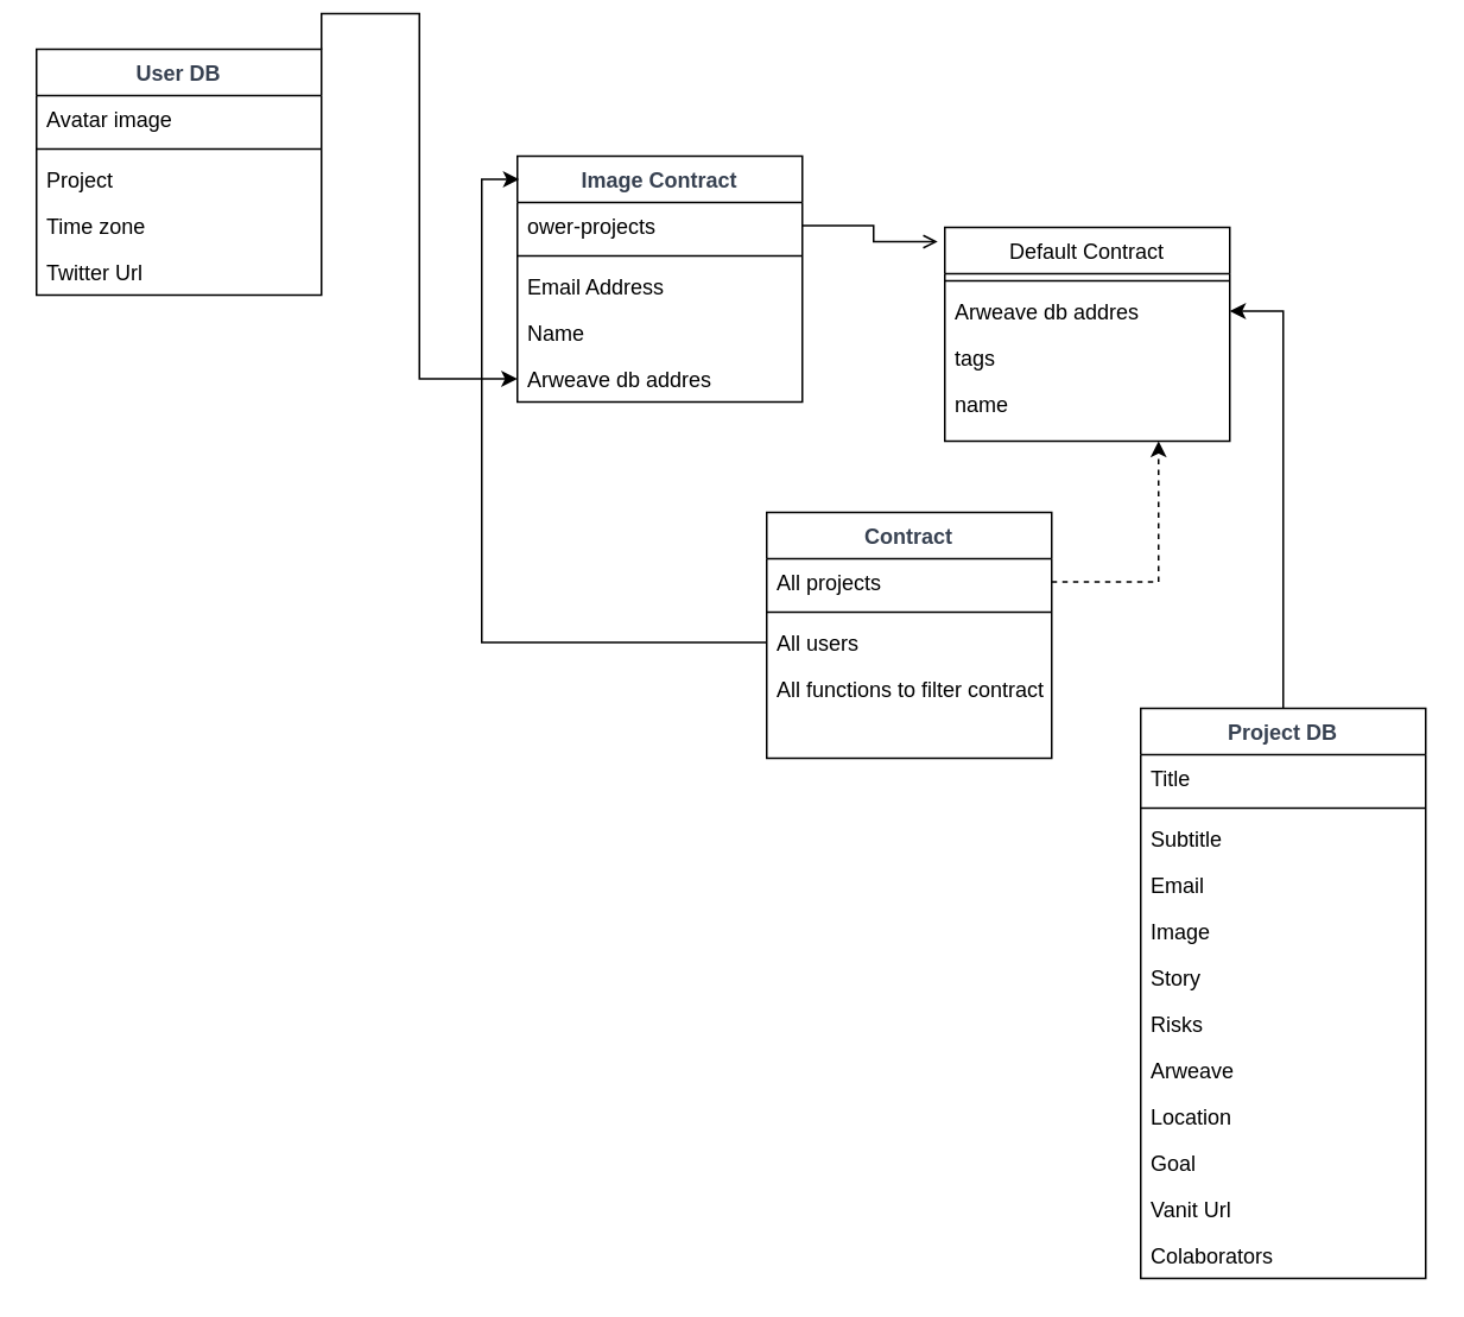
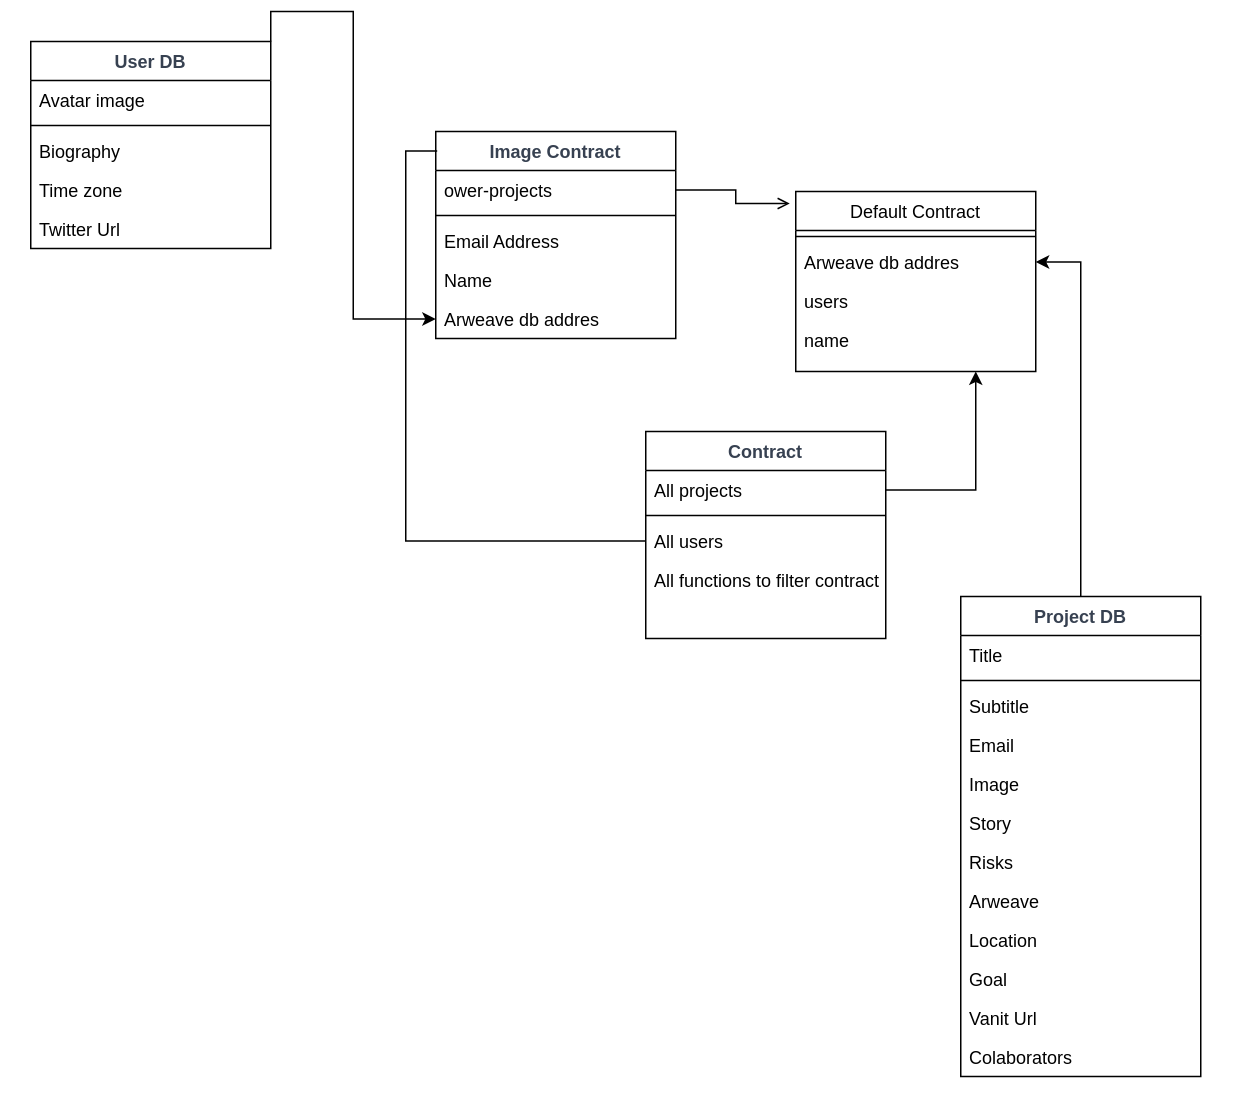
  <mxCell id="0" />
  <mxCell id="1" parent="0" />
  <mxCell id="2" value="Image Contract" style="swimlane;fontStyle=1;align=center;verticalAlign=top;childLayout=stackLayout;horizontal=1;startSize=26;horizontalStack=0;resizeParent=1;resizeLast=0;collapsible=1;marginBottom=0;rounded=0;shadow=0;strokeWidth=1;fontColor=#374151;" parent="1" vertex="1"><mxGeometry x="290" y="80" width="160" height="138" as="geometry"><mxRectangle x="230" y="140" width="160" height="26" as="alternateBounds" /></mxGeometry></mxCell>
  <mxCell id="3" value="ower-projects" style="text;align=left;verticalAlign=top;spacingLeft=4;spacingRight=4;overflow=hidden;rotatable=0;points=[[0,0.5],[1,0.5]];portConstraint=eastwest;rounded=0;shadow=0;html=0;" parent="2" vertex="1"><mxGeometry y="26" width="160" height="26" as="geometry" /></mxCell>
  <mxCell id="4" value="" style="line;html=1;strokeWidth=1;align=left;verticalAlign=middle;spacingTop=-1;spacingLeft=3;spacingRight=3;rotatable=0;labelPosition=right;points=[];portConstraint=eastwest;" parent="2" vertex="1"><mxGeometry y="52" width="160" height="8" as="geometry" /></mxCell>
  <mxCell id="5" value="Email Address" style="text;align=left;verticalAlign=top;spacingLeft=4;spacingRight=4;overflow=hidden;rotatable=0;points=[[0,0.5],[1,0.5]];portConstraint=eastwest;rounded=0;shadow=0;html=0;" parent="2" vertex="1"><mxGeometry y="60" width="160" height="26" as="geometry" /></mxCell>
  <mxCell id="6" value="Name" style="text;align=left;verticalAlign=top;spacingLeft=4;spacingRight=4;overflow=hidden;rotatable=0;points=[[0,0.5],[1,0.5]];portConstraint=eastwest;" parent="2" vertex="1"><mxGeometry y="86" width="160" height="26" as="geometry" /></mxCell>
  <mxCell id="7" value="Arweave db addres" style="text;align=left;verticalAlign=top;spacingLeft=4;spacingRight=4;overflow=hidden;rotatable=0;points=[[0,0.5],[1,0.5]];portConstraint=eastwest;rounded=0;shadow=0;html=0;" vertex="1" parent="2"><mxGeometry y="112" width="160" height="26" as="geometry" /></mxCell>
  <mxCell id="8" value="Default Contract" style="swimlane;fontStyle=0;align=center;verticalAlign=top;childLayout=stackLayout;horizontal=1;startSize=26;horizontalStack=0;resizeParent=1;resizeLast=0;collapsible=1;marginBottom=0;rounded=0;shadow=0;strokeWidth=1;" parent="1" vertex="1"><mxGeometry x="530" y="120" width="160" height="120" as="geometry"><mxRectangle x="550" y="140" width="160" height="26" as="alternateBounds" /></mxGeometry></mxCell>
  <mxCell id="9" value="" style="line;html=1;strokeWidth=1;align=left;verticalAlign=middle;spacingTop=-1;spacingLeft=3;spacingRight=3;rotatable=0;labelPosition=right;points=[];portConstraint=eastwest;" parent="8" vertex="1"><mxGeometry y="26" width="160" height="8" as="geometry" /></mxCell>
  <mxCell id="10" value="Arweave db addres" style="text;align=left;verticalAlign=top;spacingLeft=4;spacingRight=4;overflow=hidden;rotatable=0;points=[[0,0.5],[1,0.5]];portConstraint=eastwest;rounded=0;shadow=0;html=0;" vertex="1" parent="8"><mxGeometry y="34" width="160" height="26" as="geometry" /></mxCell>
- <mxCell id="11" value="tags" style="text;align=left;verticalAlign=top;spacingLeft=4;spacingRight=4;overflow=hidden;rotatable=0;points=[[0,0.5],[1,0.5]];portConstraint=eastwest;rounded=0;shadow=0;html=0;" vertex="1" parent="8"><mxGeometry y="60" width="160" height="26" as="geometry" /></mxCell>
+ <mxCell id="11" value="users" style="text;align=left;verticalAlign=top;spacingLeft=4;spacingRight=4;overflow=hidden;rotatable=0;points=[[0,0.5],[1,0.5]];portConstraint=eastwest;rounded=0;shadow=0;html=0;" vertex="1" parent="8"><mxGeometry y="60" width="160" height="26" as="geometry" /></mxCell>
  <mxCell id="12" value="name" style="text;align=left;verticalAlign=top;spacingLeft=4;spacingRight=4;overflow=hidden;rotatable=0;points=[[0,0.5],[1,0.5]];portConstraint=eastwest;rounded=0;shadow=0;html=0;" vertex="1" parent="8"><mxGeometry y="86" width="160" height="26" as="geometry" /></mxCell>
  <mxCell id="13" style="edgeStyle=orthogonalEdgeStyle;rounded=0;orthogonalLoop=1;jettySize=auto;html=1;entryX=-0.025;entryY=0.067;entryDx=0;entryDy=0;entryPerimeter=0;endArrow=open;" edge="1" parent="1" source="3" target="8"><mxGeometry relative="1" as="geometry"><mxPoint x="530" y="150" as="targetPoint" /></mxGeometry></mxCell>
  <mxCell id="14" value="Contract" style="swimlane;fontStyle=1;align=center;verticalAlign=top;childLayout=stackLayout;horizontal=1;startSize=26;horizontalStack=0;resizeParent=1;resizeLast=0;collapsible=1;marginBottom=0;rounded=0;shadow=0;strokeWidth=1;fontColor=#374151;" vertex="1" parent="1"><mxGeometry x="430" y="280" width="160" height="138" as="geometry"><mxRectangle x="230" y="140" width="160" height="26" as="alternateBounds" /></mxGeometry></mxCell>
  <mxCell id="15" value="All projects" style="text;align=left;verticalAlign=top;spacingLeft=4;spacingRight=4;overflow=hidden;rotatable=0;points=[[0,0.5],[1,0.5]];portConstraint=eastwest;rounded=0;shadow=0;html=0;" vertex="1" parent="14"><mxGeometry y="26" width="160" height="26" as="geometry" /></mxCell>
  <mxCell id="16" value="" style="line;html=1;strokeWidth=1;align=left;verticalAlign=middle;spacingTop=-1;spacingLeft=3;spacingRight=3;rotatable=0;labelPosition=right;points=[];portConstraint=eastwest;" vertex="1" parent="14"><mxGeometry y="52" width="160" height="8" as="geometry" /></mxCell>
  <mxCell id="17" value="All users" style="text;align=left;verticalAlign=top;spacingLeft=4;spacingRight=4;overflow=hidden;rotatable=0;points=[[0,0.5],[1,0.5]];portConstraint=eastwest;rounded=0;shadow=0;html=0;" vertex="1" parent="14"><mxGeometry y="60" width="160" height="26" as="geometry" /></mxCell>
  <mxCell id="18" value="All functions to filter contract" style="text;align=left;verticalAlign=top;spacingLeft=4;spacingRight=4;overflow=hidden;rotatable=0;points=[[0,0.5],[1,0.5]];portConstraint=eastwest;rounded=0;shadow=0;html=0;" vertex="1" parent="14"><mxGeometry y="86" width="160" height="26" as="geometry" /></mxCell>
- <mxCell id="19" style="edgeStyle=orthogonalEdgeStyle;rounded=0;orthogonalLoop=1;jettySize=auto;html=1;entryX=0.75;entryY=1;entryDx=0;entryDy=0;dashed=1;" edge="1" parent="1" source="15" target="8"><mxGeometry relative="1" as="geometry" /></mxCell>
- <mxCell id="20" style="edgeStyle=orthogonalEdgeStyle;rounded=0;orthogonalLoop=1;jettySize=auto;html=1;exitX=0;exitY=0.5;exitDx=0;exitDy=0;entryX=0.006;entryY=0.094;entryDx=0;entryDy=0;entryPerimeter=0;" edge="1" parent="1" source="17" target="2"><mxGeometry relative="1" as="geometry" /></mxCell>
+ <mxCell id="19" style="edgeStyle=orthogonalEdgeStyle;rounded=0;orthogonalLoop=1;jettySize=auto;html=1;entryX=0.75;entryY=1;entryDx=0;entryDy=0;" edge="1" parent="1" source="15" target="8"><mxGeometry relative="1" as="geometry" /></mxCell>
+ <mxCell id="20" style="edgeStyle=orthogonalEdgeStyle;rounded=0;orthogonalLoop=1;jettySize=auto;html=1;exitX=0;exitY=0.5;exitDx=0;exitDy=0;entryX=0.006;entryY=0.094;entryDx=0;entryDy=0;entryPerimeter=0;endArrow=none;" edge="1" parent="1" source="17" target="2"><mxGeometry relative="1" as="geometry" /></mxCell>
  <mxCell id="21" style="edgeStyle=orthogonalEdgeStyle;rounded=0;orthogonalLoop=1;jettySize=auto;html=1;exitX=0.5;exitY=0;exitDx=0;exitDy=0;entryX=1;entryY=0.5;entryDx=0;entryDy=0;" edge="1" parent="1" source="22" target="10"><mxGeometry relative="1" as="geometry" /></mxCell>
  <mxCell id="22" value="Project DB" style="swimlane;fontStyle=1;align=center;verticalAlign=top;childLayout=stackLayout;horizontal=1;startSize=26;horizontalStack=0;resizeParent=1;resizeLast=0;collapsible=1;marginBottom=0;rounded=0;shadow=0;strokeWidth=1;fontColor=#374151;" vertex="1" parent="1"><mxGeometry x="640" y="390" width="160" height="320" as="geometry"><mxRectangle x="230" y="140" width="160" height="26" as="alternateBounds" /></mxGeometry></mxCell>
  <mxCell id="23" value="Title" style="text;align=left;verticalAlign=top;spacingLeft=4;spacingRight=4;overflow=hidden;rotatable=0;points=[[0,0.5],[1,0.5]];portConstraint=eastwest;rounded=0;shadow=0;html=0;" vertex="1" parent="22"><mxGeometry y="26" width="160" height="26" as="geometry" /></mxCell>
  <mxCell id="24" value="" style="line;html=1;strokeWidth=1;align=left;verticalAlign=middle;spacingTop=-1;spacingLeft=3;spacingRight=3;rotatable=0;labelPosition=right;points=[];portConstraint=eastwest;" vertex="1" parent="22"><mxGeometry y="52" width="160" height="8" as="geometry" /></mxCell>
  <mxCell id="25" value="Subtitle" style="text;align=left;verticalAlign=top;spacingLeft=4;spacingRight=4;overflow=hidden;rotatable=0;points=[[0,0.5],[1,0.5]];portConstraint=eastwest;rounded=0;shadow=0;html=0;" vertex="1" parent="22"><mxGeometry y="60" width="160" height="26" as="geometry" /></mxCell>
  <mxCell id="26" value="Email" style="text;align=left;verticalAlign=top;spacingLeft=4;spacingRight=4;overflow=hidden;rotatable=0;points=[[0,0.5],[1,0.5]];portConstraint=eastwest;rounded=0;shadow=0;html=0;" vertex="1" parent="22"><mxGeometry y="86" width="160" height="26" as="geometry" /></mxCell>
  <mxCell id="27" value="Image" style="text;align=left;verticalAlign=top;spacingLeft=4;spacingRight=4;overflow=hidden;rotatable=0;points=[[0,0.5],[1,0.5]];portConstraint=eastwest;rounded=0;shadow=0;html=0;" vertex="1" parent="22"><mxGeometry y="112" width="160" height="26" as="geometry" /></mxCell>
  <mxCell id="28" value="Story" style="text;align=left;verticalAlign=top;spacingLeft=4;spacingRight=4;overflow=hidden;rotatable=0;points=[[0,0.5],[1,0.5]];portConstraint=eastwest;rounded=0;shadow=0;html=0;" vertex="1" parent="22"><mxGeometry y="138" width="160" height="26" as="geometry" /></mxCell>
  <mxCell id="29" value="Risks" style="text;align=left;verticalAlign=top;spacingLeft=4;spacingRight=4;overflow=hidden;rotatable=0;points=[[0,0.5],[1,0.5]];portConstraint=eastwest;rounded=0;shadow=0;html=0;" vertex="1" parent="22"><mxGeometry y="164" width="160" height="26" as="geometry" /></mxCell>
  <mxCell id="30" value="Arweave" style="text;align=left;verticalAlign=top;spacingLeft=4;spacingRight=4;overflow=hidden;rotatable=0;points=[[0,0.5],[1,0.5]];portConstraint=eastwest;rounded=0;shadow=0;html=0;" vertex="1" parent="22"><mxGeometry y="190" width="160" height="26" as="geometry" /></mxCell>
  <mxCell id="31" value="Location" style="text;align=left;verticalAlign=top;spacingLeft=4;spacingRight=4;overflow=hidden;rotatable=0;points=[[0,0.5],[1,0.5]];portConstraint=eastwest;rounded=0;shadow=0;html=0;" vertex="1" parent="22"><mxGeometry y="216" width="160" height="26" as="geometry" /></mxCell>
  <mxCell id="32" value="Goal" style="text;align=left;verticalAlign=top;spacingLeft=4;spacingRight=4;overflow=hidden;rotatable=0;points=[[0,0.5],[1,0.5]];portConstraint=eastwest;rounded=0;shadow=0;html=0;" vertex="1" parent="22"><mxGeometry y="242" width="160" height="26" as="geometry" /></mxCell>
  <mxCell id="33" value="Vanit Url" style="text;align=left;verticalAlign=top;spacingLeft=4;spacingRight=4;overflow=hidden;rotatable=0;points=[[0,0.5],[1,0.5]];portConstraint=eastwest;rounded=0;shadow=0;html=0;" vertex="1" parent="22"><mxGeometry y="268" width="160" height="26" as="geometry" /></mxCell>
  <mxCell id="34" value="Colaborators" style="text;align=left;verticalAlign=top;spacingLeft=4;spacingRight=4;overflow=hidden;rotatable=0;points=[[0,0.5],[1,0.5]];portConstraint=eastwest;rounded=0;shadow=0;html=0;" vertex="1" parent="22"><mxGeometry y="294" width="160" height="26" as="geometry" /></mxCell>
  <mxCell id="35" style="edgeStyle=orthogonalEdgeStyle;rounded=0;orthogonalLoop=1;jettySize=auto;html=1;exitX=1;exitY=0;exitDx=0;exitDy=0;entryX=0;entryY=0.5;entryDx=0;entryDy=0;" edge="1" parent="1" source="36" target="7"><mxGeometry relative="1" as="geometry" /></mxCell>
  <mxCell id="36" value="User DB" style="swimlane;fontStyle=1;align=center;verticalAlign=top;childLayout=stackLayout;horizontal=1;startSize=26;horizontalStack=0;resizeParent=1;resizeLast=0;collapsible=1;marginBottom=0;rounded=0;shadow=0;strokeWidth=1;fontColor=#374151;" vertex="1" parent="1"><mxGeometry x="20" y="20" width="160" height="138" as="geometry"><mxRectangle x="230" y="140" width="160" height="26" as="alternateBounds" /></mxGeometry></mxCell>
  <mxCell id="37" value="Avatar image" style="text;align=left;verticalAlign=top;spacingLeft=4;spacingRight=4;overflow=hidden;rotatable=0;points=[[0,0.5],[1,0.5]];portConstraint=eastwest;rounded=0;shadow=0;html=0;" vertex="1" parent="36"><mxGeometry y="26" width="160" height="26" as="geometry" /></mxCell>
  <mxCell id="38" value="" style="line;html=1;strokeWidth=1;align=left;verticalAlign=middle;spacingTop=-1;spacingLeft=3;spacingRight=3;rotatable=0;labelPosition=right;points=[];portConstraint=eastwest;" vertex="1" parent="36"><mxGeometry y="52" width="160" height="8" as="geometry" /></mxCell>
- <mxCell id="39" value="Project" style="text;align=left;verticalAlign=top;spacingLeft=4;spacingRight=4;overflow=hidden;rotatable=0;points=[[0,0.5],[1,0.5]];portConstraint=eastwest;rounded=0;shadow=0;html=0;" vertex="1" parent="36"><mxGeometry y="60" width="160" height="26" as="geometry" /></mxCell>
+ <mxCell id="39" value="Biography" style="text;align=left;verticalAlign=top;spacingLeft=4;spacingRight=4;overflow=hidden;rotatable=0;points=[[0,0.5],[1,0.5]];portConstraint=eastwest;rounded=0;shadow=0;html=0;" vertex="1" parent="36"><mxGeometry y="60" width="160" height="26" as="geometry" /></mxCell>
  <mxCell id="40" value="Time zone" style="text;align=left;verticalAlign=top;spacingLeft=4;spacingRight=4;overflow=hidden;rotatable=0;points=[[0,0.5],[1,0.5]];portConstraint=eastwest;" vertex="1" parent="36"><mxGeometry y="86" width="160" height="26" as="geometry" /></mxCell>
  <mxCell id="41" value="Twitter Url" style="text;align=left;verticalAlign=top;spacingLeft=4;spacingRight=4;overflow=hidden;rotatable=0;points=[[0,0.5],[1,0.5]];portConstraint=eastwest;" vertex="1" parent="36"><mxGeometry y="112" width="160" height="26" as="geometry" /></mxCell>
